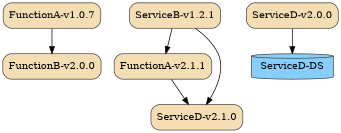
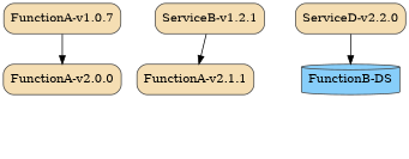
  digraph {
    rankdir=tplr
    node [color=grey25 fillcolor=wheat shape=box style="rounded,filled"]
    n1 [label="FunctionA-v1.0.7"]
-   "FunctionB-v2.0.0"
+   "FunctionB-v2.0.0" [label="FunctionA-v2.0.0"]
    n3 [label="FunctionA-v2.1.1"]
-   "ServiceD-v2.1.0"
    "ServiceB-v1.2.1"
-   "ServiceD-DS" [fillcolor=lightskyblue shape=cylinder]
-   "ServiceD-v2.2.0" [label="ServiceD-v2.0.0"]
+   "ServiceD-DS" [fillcolor=lightskyblue shape=cylinder label="FunctionB-DS"]
+   "ServiceD-v2.2.0"
    n1 -> "FunctionB-v2.0.0"
-   n3 -> "ServiceD-v2.1.0"
    "ServiceB-v1.2.1" -> n3
-   "ServiceB-v1.2.1" -> "ServiceD-v2.1.0"
    "ServiceD-v2.2.0" -> "ServiceD-DS"
  }
